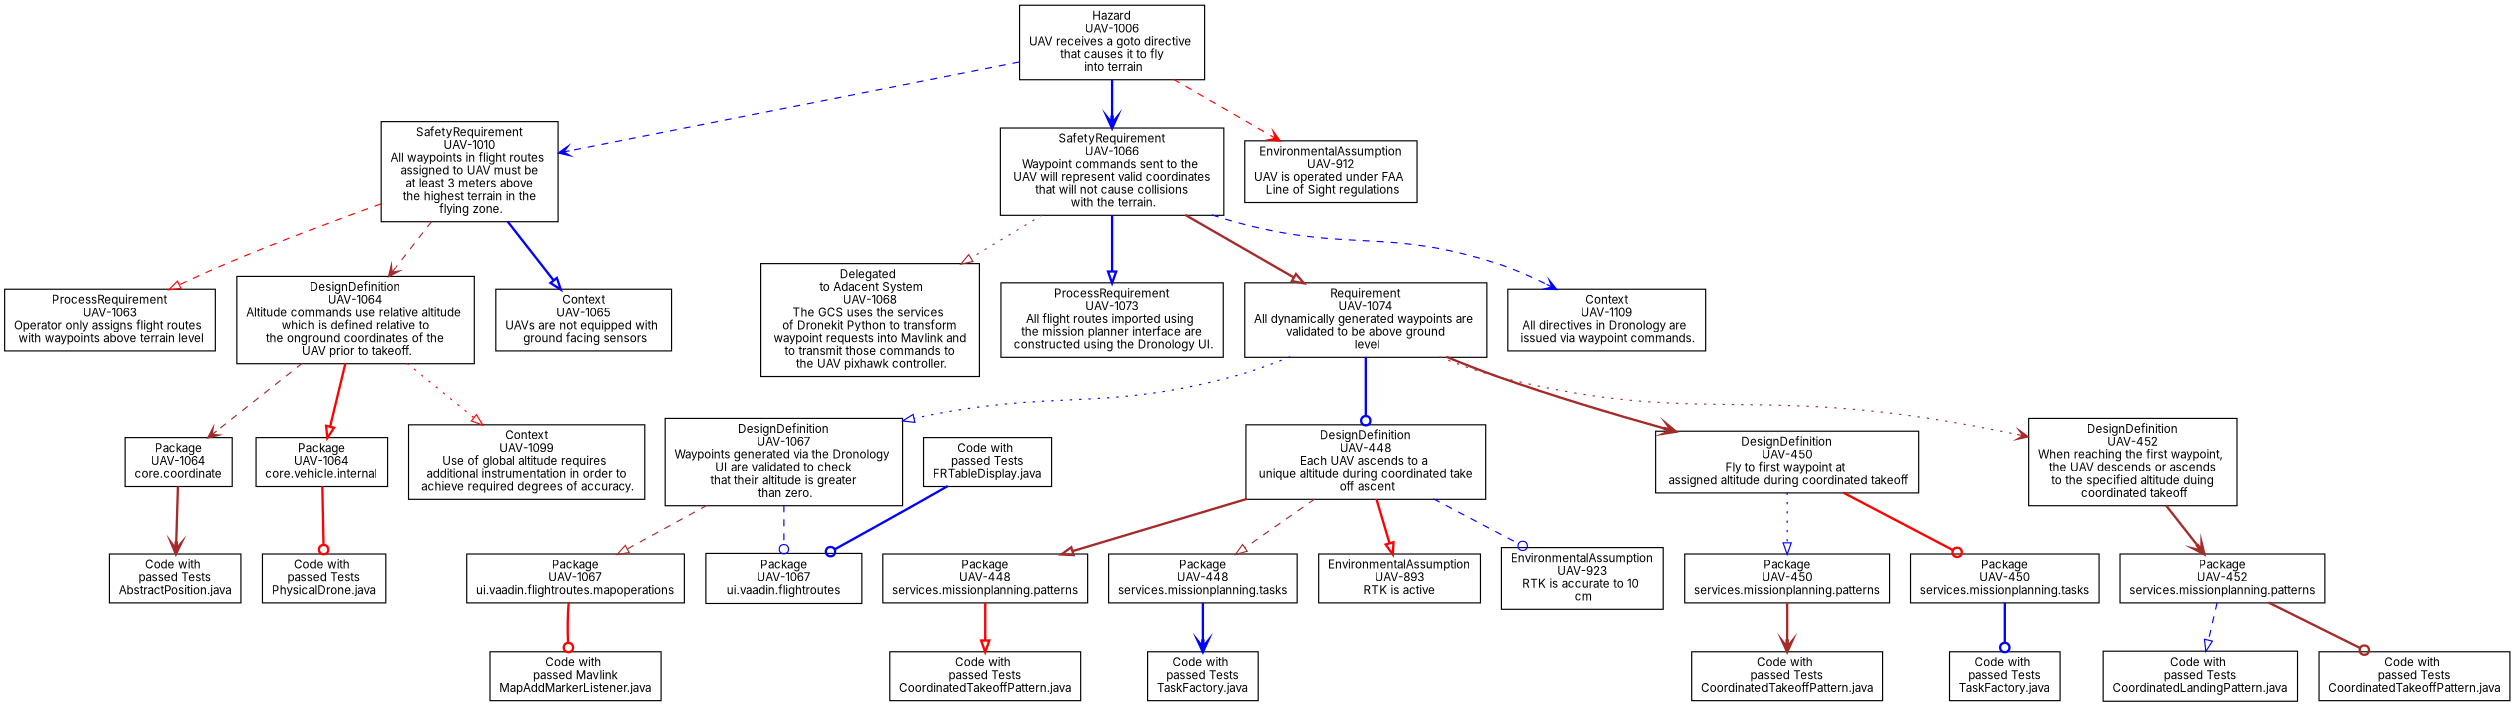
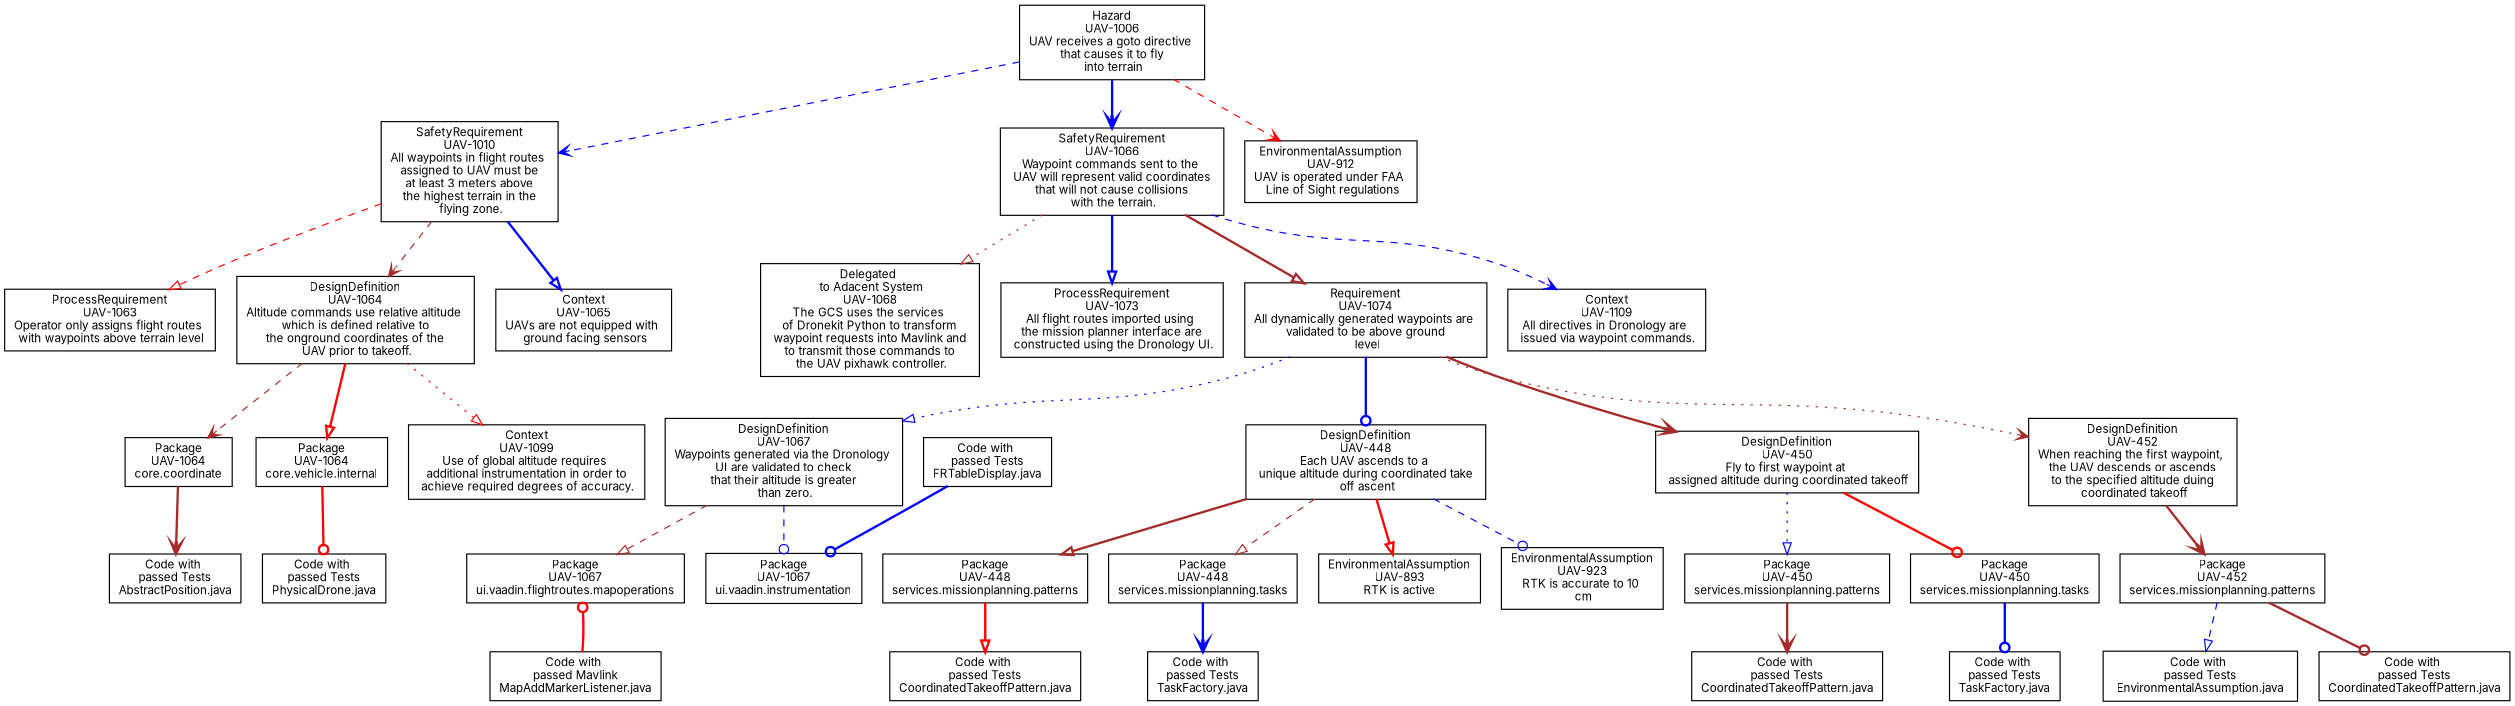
  digraph {
    autosize=false
    fontname=Inter
    rankdir=TD
    node [color=black fontname=Inter fontsize=10 shape=record]
    edge [arrowhead=onormal color=blue fontname=Inter style=bold]
    n1 [label="Hazard\nUAV-1006\nUAV receives a goto directive \n that causes it to fly \n into terrain "]
    n2 [label="SafetyRequirement\nUAV-1010\nAll waypoints in flight routes \n assigned to UAV must be \n at least 3 meters above \n the highest terrain in the \n flying zone. "]
    n3 [label="SafetyRequirement\nUAV-1066\nWaypoint commands sent to the \n UAV will represent valid coordinates \n that will not cause collisions \n with the terrain. "]
    n4 [label="EnvironmentalAssumption\nUAV-912\nUAV is operated under FAA \n Line of Sight regulations "]
    n5 [label="ProcessRequirement\nUAV-1063\nOperator only assigns flight routes \n with waypoints above terrain level "]
    n6 [label="DesignDefinition\nUAV-1064\nAltitude commands use relative altitude \n which is defined relative to \n the onground coordinates of the \n UAV prior to takeoff. "]
    n7 [label="Context\nUAV-1065\nUAVs are not equipped with \n ground facing sensors "]
    n8 [label=" Delegated \n to Adacent System\nUAV-1068\nThe GCS uses the services \n of Dronekit Python to transform \n waypoint requests into Mavlink and \n to transmit those commands to \n the UAV pixhawk controller. "]
    n9 [label="ProcessRequirement\nUAV-1073\nAll flight routes imported using \n the mission planner interface are \n constructed using the Dronology UI. "]
    n10 [label="Requirement\nUAV-1074\nAll dynamically generated waypoints are \n validated to be above ground \n level "]
    n11 [label="Context\nUAV-1109\nAll directives in Dronology are \n issued via waypoint commands. "]
    n12 [label="Package\nUAV-1064\ncore.coordinate"]
    n13 [label="Package\nUAV-1064\ncore.vehicle.internal"]
    n14 [label="Context\nUAV-1099\nUse of global altitude requires \n additional instrumentation in order to \n achieve required degrees of accuracy. "]
    n15 [label="Code with \n passed Tests \nAbstractPosition.java"]
    n16 [label="Code with \n passed Tests \nPhysicalDrone.java"]
    n17 [label="DesignDefinition\nUAV-1067\nWaypoints generated via the Dronology \n UI are validated to check \n that their altitude is greater \n than zero. "]
    n18 [label="DesignDefinition\nUAV-448\nEach UAV ascends to a \n unique altitude during coordinated take \n off ascent "]
    n19 [label="DesignDefinition\nUAV-450\nFly to first waypoint at \n assigned altitude during coordinated takeoff "]
    n20 [label="DesignDefinition\nUAV-452\nWhen reaching the first waypoint, \n the UAV descends or ascends \n to the specified altitude duing \n coordinated takeoff "]
-   n21 [label="Package\nUAV-1067\nui.vaadin.flightroutes"]
+   n21 [label="Package\nUAV-1067\nui.vaadin.instrumentation"]
    n22 [label="Package\nUAV-1067\nui.vaadin.flightroutes.mapoperations"]
    n23 [label="Package\nUAV-448\nservices.missionplanning.patterns"]
    n24 [label="Package\nUAV-448\nservices.missionplanning.tasks"]
    n25 [label="EnvironmentalAssumption\nUAV-893\nRTK is active "]
    n26 [label="EnvironmentalAssumption\nUAV-923\nRTK is accurate to 10 \n cm "]
    n27 [label="Package\nUAV-450\nservices.missionplanning.patterns"]
    n28 [label="Package\nUAV-450\nservices.missionplanning.tasks"]
    n29 [label="Package\nUAV-452\nservices.missionplanning.patterns"]
    n30 [label="Code with \n passed Mavlink \nMapAddMarkerListener.java"]
    n31 [label="Code with \n passed Tests \nFRTableDisplay.java"]
    n32 [label="Code with \n passed Tests \nCoordinatedTakeoffPattern.java"]
    n33 [label="Code with \n passed Tests \nTaskFactory.java"]
    n34 [label="Code with \n passed Tests \nCoordinatedTakeoffPattern.java"]
    n35 [label="Code with \n passed Tests \nTaskFactory.java"]
-   n36 [label="Code with \n passed Tests \nCoordinatedLandingPattern.java"]
+   n36 [label="Code with \n passed Tests \nEnvironmentalAssumption.java"]
    n37 [label="Code with \n passed Tests \nCoordinatedTakeoffPattern.java"]
    n1 -> n2 [arrowhead=vee style=dashed]
    n1 -> n3 [arrowhead=vee]
    n1 -> n4 [arrowhead=vee color=red style=dashed]
    n2 -> n5 [color=red style=dashed]
    n2 -> n6 [arrowhead=vee color=brown style=dashed]
    n2 -> n7
    n3 -> n8 [color=brown style=dotted]
    n3 -> n9
    n3 -> n10 [color=brown]
    n3 -> n11 [arrowhead=vee style=dashed]
    n6 -> n12 [arrowhead=vee color=brown style=dashed]
    n6 -> n13 [color=red]
    n6 -> n14 [color=red style=dotted]
    n10 -> n17 [style=dotted]
    n10 -> n18 [arrowhead=odot]
    n10 -> n19 [arrowhead=vee color=brown]
    n10 -> n20 [arrowhead=vee color=brown style=dotted]
    n12 -> n15 [arrowhead=vee color=brown]
    n13 -> n16 [arrowhead=odot color=red]
    n17 -> n21 [arrowhead=odot style=dashed]
    n17 -> n22 [color=brown style=dashed]
    n18 -> n23 [color=brown]
    n18 -> n24 [color=brown style=dashed]
    n18 -> n25 [color=red]
    n18 -> n26 [arrowhead=odot style=dashed]
    n19 -> n27 [style=dotted]
    n19 -> n28 [arrowhead=odot color=red]
    n20 -> n29 [arrowhead=vee color=brown]
-   n22 -> n30 [arrowhead=odot color=red]
+   n30 -> n22 [arrowhead=odot color=red]
    n23 -> n32 [color=red]
    n24 -> n33 [arrowhead=vee]
    n27 -> n34 [arrowhead=vee color=brown]
    n28 -> n35 [arrowhead=odot]
    n29 -> n36 [style=dashed]
    n29 -> n37 [arrowhead=odot color=brown]
    n31 -> n21 [arrowhead=odot]
  }
